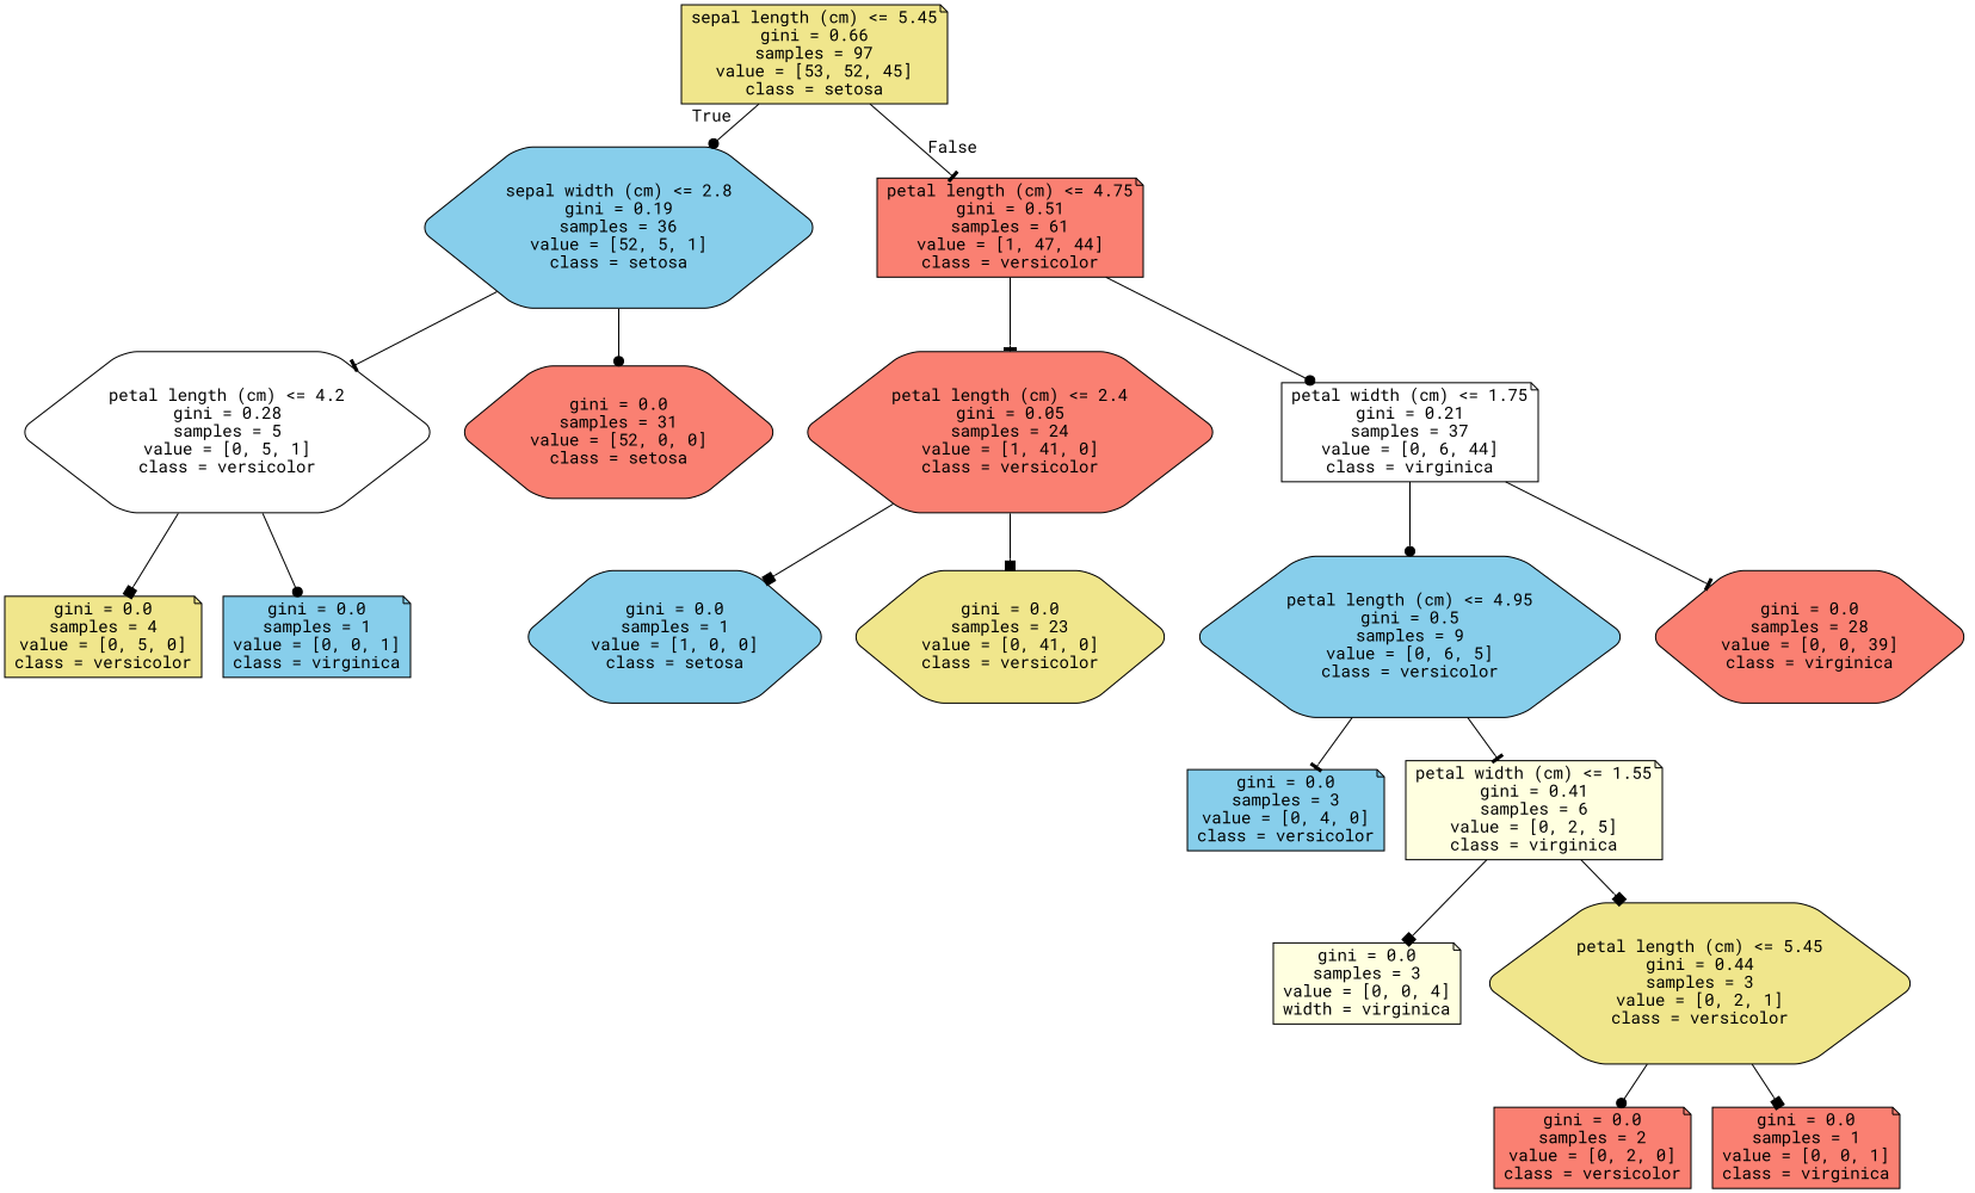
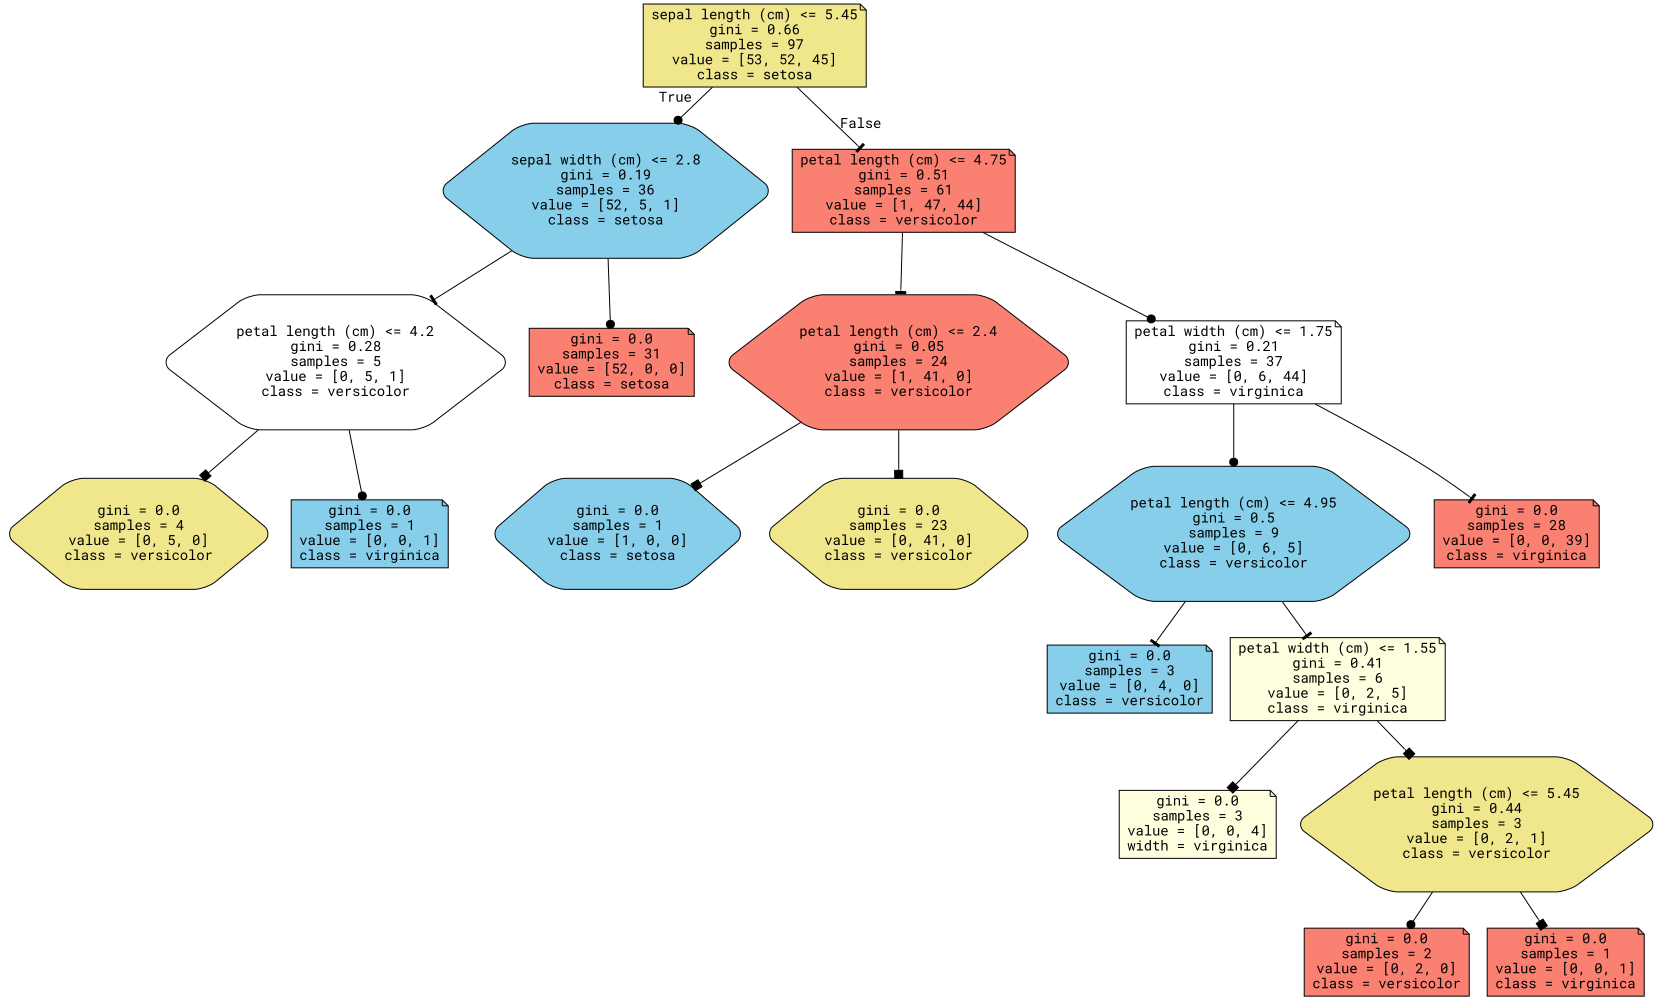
  digraph {
    fontname="Roboto Mono"
    node [color=black fillcolor=salmon fontname="Roboto Mono" shape=note style="filled, rounded"]
    edge [arrowhead=dot fontname="Roboto Mono"]
    n1 [fillcolor=khaki label="sepal length (cm) <= 5.45\ngini = 0.66\nsamples = 97\nvalue = [53, 52, 45]\nclass = setosa"]
    n2 [fillcolor=skyblue label="sepal width (cm) <= 2.8\ngini = 0.19\nsamples = 36\nvalue = [52, 5, 1]\nclass = setosa" shape=hexagon]
    n3 [label="petal length (cm) <= 4.75\ngini = 0.51\nsamples = 61\nvalue = [1, 47, 44]\nclass = versicolor"]
    n4 [fillcolor=white label="petal length (cm) <= 4.2\ngini = 0.28\nsamples = 5\nvalue = [0, 5, 1]\nclass = versicolor" shape=hexagon]
-   n5 [label="gini = 0.0\nsamples = 31\nvalue = [52, 0, 0]\nclass = setosa" shape=hexagon]
+   n5 [label="gini = 0.0\nsamples = 31\nvalue = [52, 0, 0]\nclass = setosa"]
    n6 [label="petal length (cm) <= 2.4\ngini = 0.05\nsamples = 24\nvalue = [1, 41, 0]\nclass = versicolor" shape=hexagon]
    n7 [fillcolor=white label="petal width (cm) <= 1.75\ngini = 0.21\nsamples = 37\nvalue = [0, 6, 44]\nclass = virginica"]
-   n8 [fillcolor=khaki label="gini = 0.0\nsamples = 4\nvalue = [0, 5, 0]\nclass = versicolor"]
+   n8 [fillcolor=khaki label="gini = 0.0\nsamples = 4\nvalue = [0, 5, 0]\nclass = versicolor" shape=hexagon]
    n9 [fillcolor=skyblue label="gini = 0.0\nsamples = 1\nvalue = [0, 0, 1]\nclass = virginica"]
    n10 [fillcolor=skyblue label="gini = 0.0\nsamples = 1\nvalue = [1, 0, 0]\nclass = setosa" shape=hexagon]
    n11 [fillcolor=khaki label="gini = 0.0\nsamples = 23\nvalue = [0, 41, 0]\nclass = versicolor" shape=hexagon]
    n12 [fillcolor=skyblue label="petal length (cm) <= 4.95\ngini = 0.5\nsamples = 9\nvalue = [0, 6, 5]\nclass = versicolor" shape=hexagon]
-   n13 [label="gini = 0.0\nsamples = 28\nvalue = [0, 0, 39]\nclass = virginica" shape=hexagon]
+   n13 [label="gini = 0.0\nsamples = 28\nvalue = [0, 0, 39]\nclass = virginica"]
    n14 [fillcolor=skyblue label="gini = 0.0\nsamples = 3\nvalue = [0, 4, 0]\nclass = versicolor"]
    n15 [fillcolor=lightyellow label="petal width (cm) <= 1.55\ngini = 0.41\nsamples = 6\nvalue = [0, 2, 5]\nclass = virginica"]
    n16 [fillcolor=lightyellow label="gini = 0.0\nsamples = 3\nvalue = [0, 0, 4]\nwidth = virginica"]
    n17 [fillcolor=khaki label="petal length (cm) <= 5.45\ngini = 0.44\nsamples = 3\nvalue = [0, 2, 1]\nclass = versicolor" shape=hexagon]
    n18 [label="gini = 0.0\nsamples = 2\nvalue = [0, 2, 0]\nclass = versicolor"]
    n19 [label="gini = 0.0\nsamples = 1\nvalue = [0, 0, 1]\nclass = virginica"]
    n1 -> n2 [headlabel=True labelangle=45 labeldistance=2.5]
    n1 -> n3 [arrowhead=tee headlabel=False labelangle=-45 labeldistance=2.5]
    n2 -> n4 [arrowhead=tee]
    n2 -> n5
    n3 -> n6 [arrowhead=tee]
    n3 -> n7
    n4 -> n8 [arrowhead=box]
    n4 -> n9
    n6 -> n10 [arrowhead=box]
    n6 -> n11 [arrowhead=box]
    n7 -> n12
    n7 -> n13 [arrowhead=tee]
    n12 -> n14 [arrowhead=tee]
    n12 -> n15 [arrowhead=tee]
    n15 -> n16 [arrowhead=box]
    n15 -> n17 [arrowhead=box]
    n17 -> n18
    n17 -> n19 [arrowhead=box]
  }
